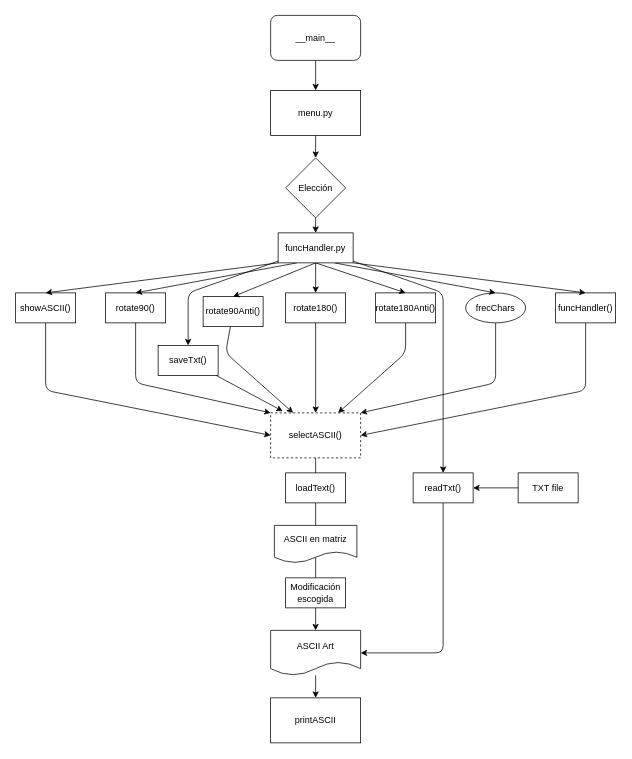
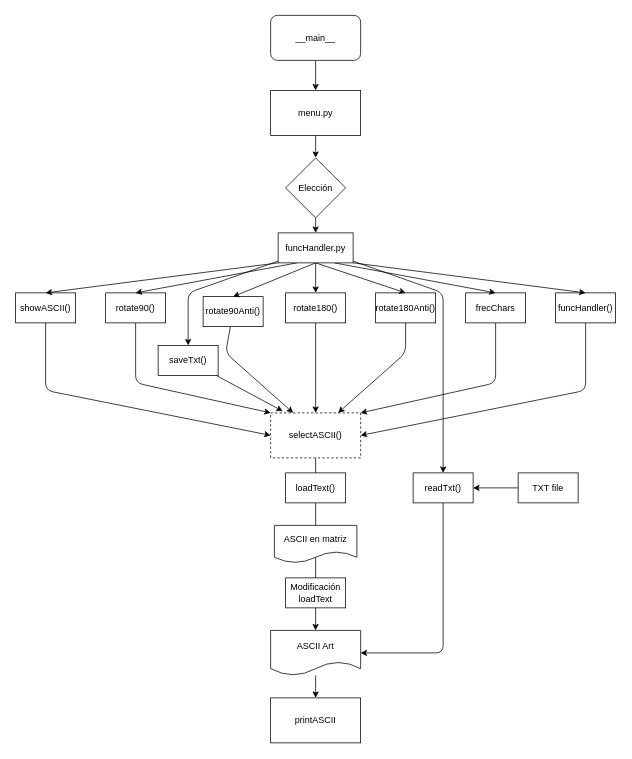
  <mxCell id="0" />
  <mxCell id="1" parent="0" />
  <mxCell id="2" style="edgeStyle=none;html=1;" parent="1" source="3" target="5" edge="1"><mxGeometry relative="1" as="geometry" /></mxCell>
  <mxCell id="3" value="__main__" style="rounded=1;whiteSpace=wrap;html=1;" parent="1" vertex="1"><mxGeometry x="360" y="20" width="120" height="60" as="geometry" /></mxCell>
  <mxCell id="4" style="edgeStyle=none;html=1;" parent="1" source="5" target="7" edge="1"><mxGeometry relative="1" as="geometry" /></mxCell>
  <mxCell id="5" value="menu.py" style="rounded=0;whiteSpace=wrap;html=1;" parent="1" vertex="1"><mxGeometry x="360" y="120" width="120" height="60" as="geometry" /></mxCell>
  <mxCell id="6" style="edgeStyle=none;html=1;entryX=0.5;entryY=0;entryDx=0;entryDy=0;" parent="1" source="7" target="31" edge="1"><mxGeometry relative="1" as="geometry" /></mxCell>
  <mxCell id="7" value="Elección" style="rhombus;whiteSpace=wrap;html=1;" parent="1" vertex="1"><mxGeometry x="380" y="210" width="80" height="80" as="geometry" /></mxCell>
  <mxCell id="8" style="edgeStyle=none;html=1;entryX=0.5;entryY=0;entryDx=0;entryDy=0;" parent="1" source="9" target="33" edge="1"><mxGeometry relative="1" as="geometry" /></mxCell>
  <mxCell id="9" value="rotate180()" style="rounded=0;whiteSpace=wrap;html=1;" parent="1" vertex="1"><mxGeometry x="380" y="390" width="80" height="40" as="geometry" /></mxCell>
  <mxCell id="10" style="edgeStyle=none;html=1;entryX=0;entryY=0;entryDx=0;entryDy=0;" parent="1" source="11" target="33" edge="1"><mxGeometry relative="1" as="geometry"><Array as="points"><mxPoint x="180" y="510" /></Array></mxGeometry></mxCell>
  <mxCell id="11" value="rotate90()" style="rounded=0;whiteSpace=wrap;html=1;" parent="1" vertex="1"><mxGeometry x="140" y="390" width="80" height="40" as="geometry" /></mxCell>
  <mxCell id="12" style="edgeStyle=none;html=1;entryX=0.25;entryY=0;entryDx=0;entryDy=0;" edge="1" parent="1" source="13" target="33"><mxGeometry relative="1" as="geometry"><Array as="points"><mxPoint x="300" y="470" /></Array></mxGeometry></mxCell>
  <mxCell id="13" value="rotate90Anti()" style="rounded=0;whiteSpace=wrap;html=1;" parent="1" vertex="1"><mxGeometry x="270" y="395" width="80" height="40" as="geometry" /></mxCell>
  <mxCell id="14" style="edgeStyle=none;html=1;entryX=0;entryY=0.5;entryDx=0;entryDy=0;" parent="1" source="15" target="33" edge="1"><mxGeometry relative="1" as="geometry"><Array as="points"><mxPoint x="60" y="520" /></Array></mxGeometry></mxCell>
  <mxCell id="15" value="showASCII()" style="rounded=0;whiteSpace=wrap;html=1;" parent="1" vertex="1"><mxGeometry x="20" y="390" width="80" height="40" as="geometry" /></mxCell>
  <mxCell id="16" style="edgeStyle=none;html=1;entryX=1;entryY=0;entryDx=0;entryDy=0;" parent="1" source="17" target="33" edge="1"><mxGeometry relative="1" as="geometry"><Array as="points"><mxPoint x="660" y="510" /></Array></mxGeometry></mxCell>
- <mxCell id="17" value="frecChars" style="ellipse;whiteSpace=wrap;html=1;" parent="1" vertex="1"><mxGeometry x="620" y="390" width="80" height="40" as="geometry" /></mxCell>
+ <mxCell id="17" value="frecChars" style="rounded=0;whiteSpace=wrap;html=1;" parent="1" vertex="1"><mxGeometry x="620" y="390" width="80" height="40" as="geometry" /></mxCell>
  <mxCell id="18" style="edgeStyle=none;html=1;entryX=1;entryY=0.5;entryDx=0;entryDy=0;" parent="1" source="19" target="33" edge="1"><mxGeometry relative="1" as="geometry"><Array as="points"><mxPoint x="780" y="520" /></Array></mxGeometry></mxCell>
  <mxCell id="19" value="funcHandler()" style="rounded=0;whiteSpace=wrap;html=1;" parent="1" vertex="1"><mxGeometry x="740" y="390" width="80" height="40" as="geometry" /></mxCell>
  <mxCell id="20" style="edgeStyle=none;html=1;entryX=0.75;entryY=0;entryDx=0;entryDy=0;" parent="1" source="21" target="33" edge="1"><mxGeometry relative="1" as="geometry"><Array as="points"><mxPoint x="540" y="470" /></Array></mxGeometry></mxCell>
  <mxCell id="21" value="rotate180Anti()" style="rounded=0;whiteSpace=wrap;html=1;" parent="1" vertex="1"><mxGeometry x="500" y="390" width="80" height="40" as="geometry" /></mxCell>
  <mxCell id="22" style="edgeStyle=none;html=1;entryX=0.5;entryY=0;entryDx=0;entryDy=0;" parent="1" source="31" target="9" edge="1"><mxGeometry relative="1" as="geometry" /></mxCell>
  <mxCell id="23" style="edgeStyle=none;html=1;entryX=0.5;entryY=0;entryDx=0;entryDy=0;exitX=0.5;exitY=1;exitDx=0;exitDy=0;" parent="1" source="31" target="21" edge="1"><mxGeometry relative="1" as="geometry" /></mxCell>
  <mxCell id="24" style="edgeStyle=none;html=1;entryX=0.5;entryY=0;entryDx=0;entryDy=0;exitX=0.5;exitY=1;exitDx=0;exitDy=0;" parent="1" source="31" target="13" edge="1"><mxGeometry relative="1" as="geometry" /></mxCell>
  <mxCell id="25" style="edgeStyle=none;html=1;entryX=0.5;entryY=0;entryDx=0;entryDy=0;exitX=0.25;exitY=1;exitDx=0;exitDy=0;" parent="1" source="31" target="11" edge="1"><mxGeometry relative="1" as="geometry" /></mxCell>
  <mxCell id="26" style="edgeStyle=none;html=1;entryX=0.5;entryY=0;entryDx=0;entryDy=0;exitX=0;exitY=1;exitDx=0;exitDy=0;" parent="1" source="31" target="15" edge="1"><mxGeometry relative="1" as="geometry" /></mxCell>
  <mxCell id="27" style="edgeStyle=none;html=1;entryX=0.5;entryY=0;entryDx=0;entryDy=0;exitX=0.75;exitY=1;exitDx=0;exitDy=0;" parent="1" source="31" target="17" edge="1"><mxGeometry relative="1" as="geometry" /></mxCell>
  <mxCell id="28" style="edgeStyle=none;html=1;entryX=0.5;entryY=0;entryDx=0;entryDy=0;exitX=1;exitY=1;exitDx=0;exitDy=0;" parent="1" source="31" target="19" edge="1"><mxGeometry relative="1" as="geometry" /></mxCell>
  <mxCell id="29" style="edgeStyle=none;html=1;entryX=0.5;entryY=0;entryDx=0;entryDy=0;" edge="1" parent="1" source="31" target="42"><mxGeometry relative="1" as="geometry"><Array as="points"><mxPoint x="250" y="390" /></Array></mxGeometry></mxCell>
  <mxCell id="30" style="edgeStyle=none;html=1;entryX=0.5;entryY=0;entryDx=0;entryDy=0;" edge="1" parent="1" source="31" target="44"><mxGeometry relative="1" as="geometry"><Array as="points"><mxPoint x="590" y="390" /></Array></mxGeometry></mxCell>
  <mxCell id="31" value="funcHandler.py" style="rounded=0;whiteSpace=wrap;html=1;" parent="1" vertex="1"><mxGeometry x="370" y="310" width="100" height="40" as="geometry" /></mxCell>
  <mxCell id="32" style="edgeStyle=none;html=1;startArrow=none;" parent="1" source="38" target="35" edge="1"><mxGeometry relative="1" as="geometry" /></mxCell>
  <mxCell id="33" value="selectASCII()" style="rounded=0;whiteSpace=wrap;html=1;dashed=1;" parent="1" vertex="1"><mxGeometry x="360" y="550" width="120" height="60" as="geometry" /></mxCell>
  <mxCell id="34" style="edgeStyle=none;html=1;entryX=0.5;entryY=0;entryDx=0;entryDy=0;" parent="1" source="35" target="37" edge="1"><mxGeometry relative="1" as="geometry" /></mxCell>
  <mxCell id="35" value="ASCII Art" style="shape=document;whiteSpace=wrap;html=1;boundedLbl=1;" parent="1" vertex="1"><mxGeometry x="360" y="840" width="120" height="60" as="geometry" /></mxCell>
- <mxCell id="36" value="Modificación escogida" style="rounded=0;whiteSpace=wrap;html=1;" parent="1" vertex="1"><mxGeometry x="380" y="770" width="80" height="40" as="geometry" /></mxCell>
+ <mxCell id="36" value="Modificación loadText" style="rounded=0;whiteSpace=wrap;html=1;" parent="1" vertex="1"><mxGeometry x="380" y="770" width="80" height="40" as="geometry" /></mxCell>
  <mxCell id="37" value="printASCII" style="rounded=0;whiteSpace=wrap;html=1;" parent="1" vertex="1"><mxGeometry x="360" y="930" width="120" height="60" as="geometry" /></mxCell>
  <mxCell id="38" value="loadText()" style="rounded=0;whiteSpace=wrap;html=1;" parent="1" vertex="1"><mxGeometry x="380" y="630" width="80" height="40" as="geometry" /></mxCell>
  <mxCell id="39" value="" style="edgeStyle=none;html=1;endArrow=none;" parent="1" source="33" target="38" edge="1"><mxGeometry relative="1" as="geometry"><mxPoint x="420" y="610" as="sourcePoint" /><mxPoint x="420" y="800" as="targetPoint" /></mxGeometry></mxCell>
  <mxCell id="40" value="ASCII en matriz" style="shape=document;whiteSpace=wrap;html=1;boundedLbl=1;" parent="1" vertex="1"><mxGeometry x="365" y="700" width="110" height="50" as="geometry" /></mxCell>
  <mxCell id="41" style="edgeStyle=none;html=1;entryX=0.134;entryY=-0.039;entryDx=0;entryDy=0;entryPerimeter=0;" edge="1" parent="1" source="42" target="33"><mxGeometry relative="1" as="geometry" /></mxCell>
  <mxCell id="42" value="saveTxt()" style="rounded=0;whiteSpace=wrap;html=1;" vertex="1" parent="1"><mxGeometry x="210" y="460" width="80" height="40" as="geometry" /></mxCell>
  <mxCell id="43" style="edgeStyle=none;html=1;entryX=1;entryY=0.5;entryDx=0;entryDy=0;" edge="1" parent="1" source="44" target="35"><mxGeometry relative="1" as="geometry"><Array as="points"><mxPoint x="590" y="870" /></Array></mxGeometry></mxCell>
  <mxCell id="44" value="readTxt()" style="rounded=0;whiteSpace=wrap;html=1;" vertex="1" parent="1"><mxGeometry x="550" y="630" width="80" height="40" as="geometry" /></mxCell>
  <mxCell id="45" style="edgeStyle=none;html=1;entryX=1;entryY=0.5;entryDx=0;entryDy=0;" edge="1" parent="1" source="46" target="44"><mxGeometry relative="1" as="geometry" /></mxCell>
  <mxCell id="46" value="TXT file" style="rounded=0;whiteSpace=wrap;html=1;" vertex="1" parent="1"><mxGeometry x="690" y="630" width="80" height="40" as="geometry" /></mxCell>
